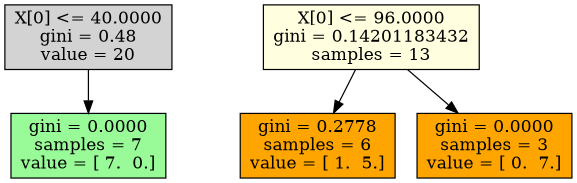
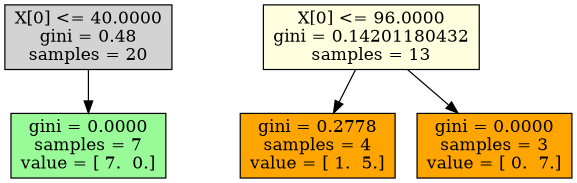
  digraph {
    node [fillcolor=orange shape=box style=filled]
-   n1 [fillcolor=lightgrey label="X[0] <= 40.0000\ngini = 0.48\nvalue = 20"]
+   n1 [fillcolor=lightgrey label="X[0] <= 40.0000\ngini = 0.48\nsamples = 20"]
    n2 [fillcolor=palegreen label="gini = 0.0000\nsamples = 7\nvalue = [ 7.  0.]"]
-   n3 [fillcolor=lightyellow label="X[0] <= 96.0000\ngini = 0.14201183432\nsamples = 13"]
-   n4 [label="gini = 0.2778\nsamples = 6\nvalue = [ 1.  5.]"]
+   n3 [fillcolor=lightyellow label="X[0] <= 96.0000\ngini = 0.14201180432\nsamples = 13"]
+   n4 [label="gini = 0.2778\nsamples = 4\nvalue = [ 1.  5.]"]
    n5 [label="gini = 0.0000\nsamples = 3\nvalue = [ 0.  7.]"]
    n1 -> n2
    n3 -> n4
    n3 -> n5
  }
